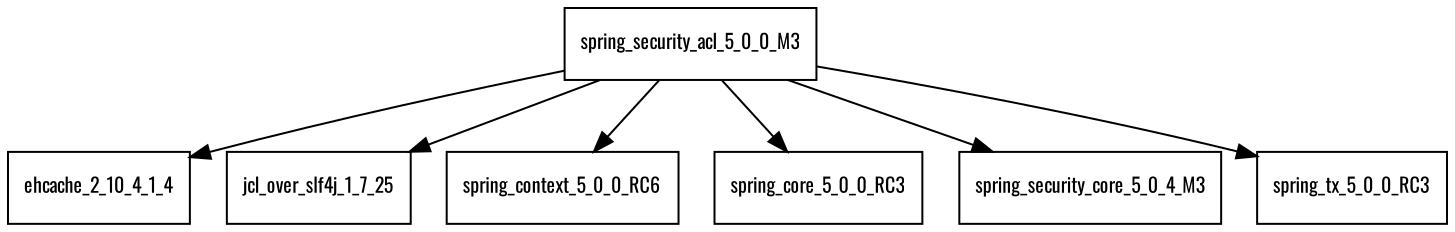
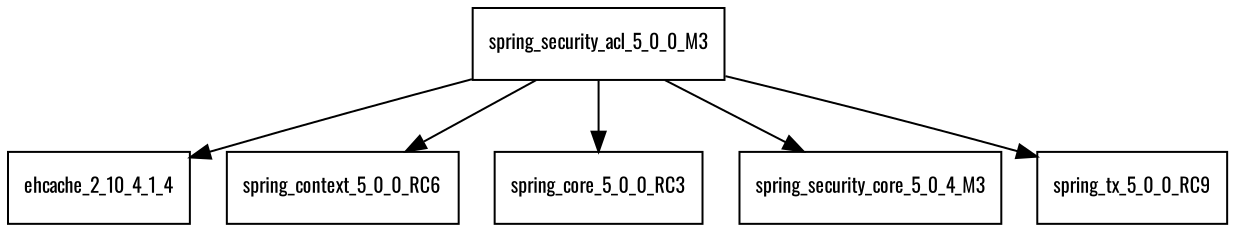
  digraph {
    fontname=Oswald
    node [fontname=Oswald fontsize=10.0 shape=box]
    edge [fontname=Oswald]
    spring_security_acl_5_0_0_M3
    ehcache_2_10_4_1_4
-   jcl_over_slf4j_1_7_25
    n4 [label=spring_context_5_0_0_RC6]
    spring_core_5_0_0_RC3
    n6 [label=spring_security_core_5_0_4_M3]
-   spring_tx_5_0_0_RC3
+   spring_tx_5_0_0_RC3 [label=spring_tx_5_0_0_RC9]
    spring_security_acl_5_0_0_M3 -> ehcache_2_10_4_1_4
-   spring_security_acl_5_0_0_M3 -> jcl_over_slf4j_1_7_25
    spring_security_acl_5_0_0_M3 -> n4
    spring_security_acl_5_0_0_M3 -> spring_core_5_0_0_RC3
    spring_security_acl_5_0_0_M3 -> n6
    spring_security_acl_5_0_0_M3 -> spring_tx_5_0_0_RC3
  }
